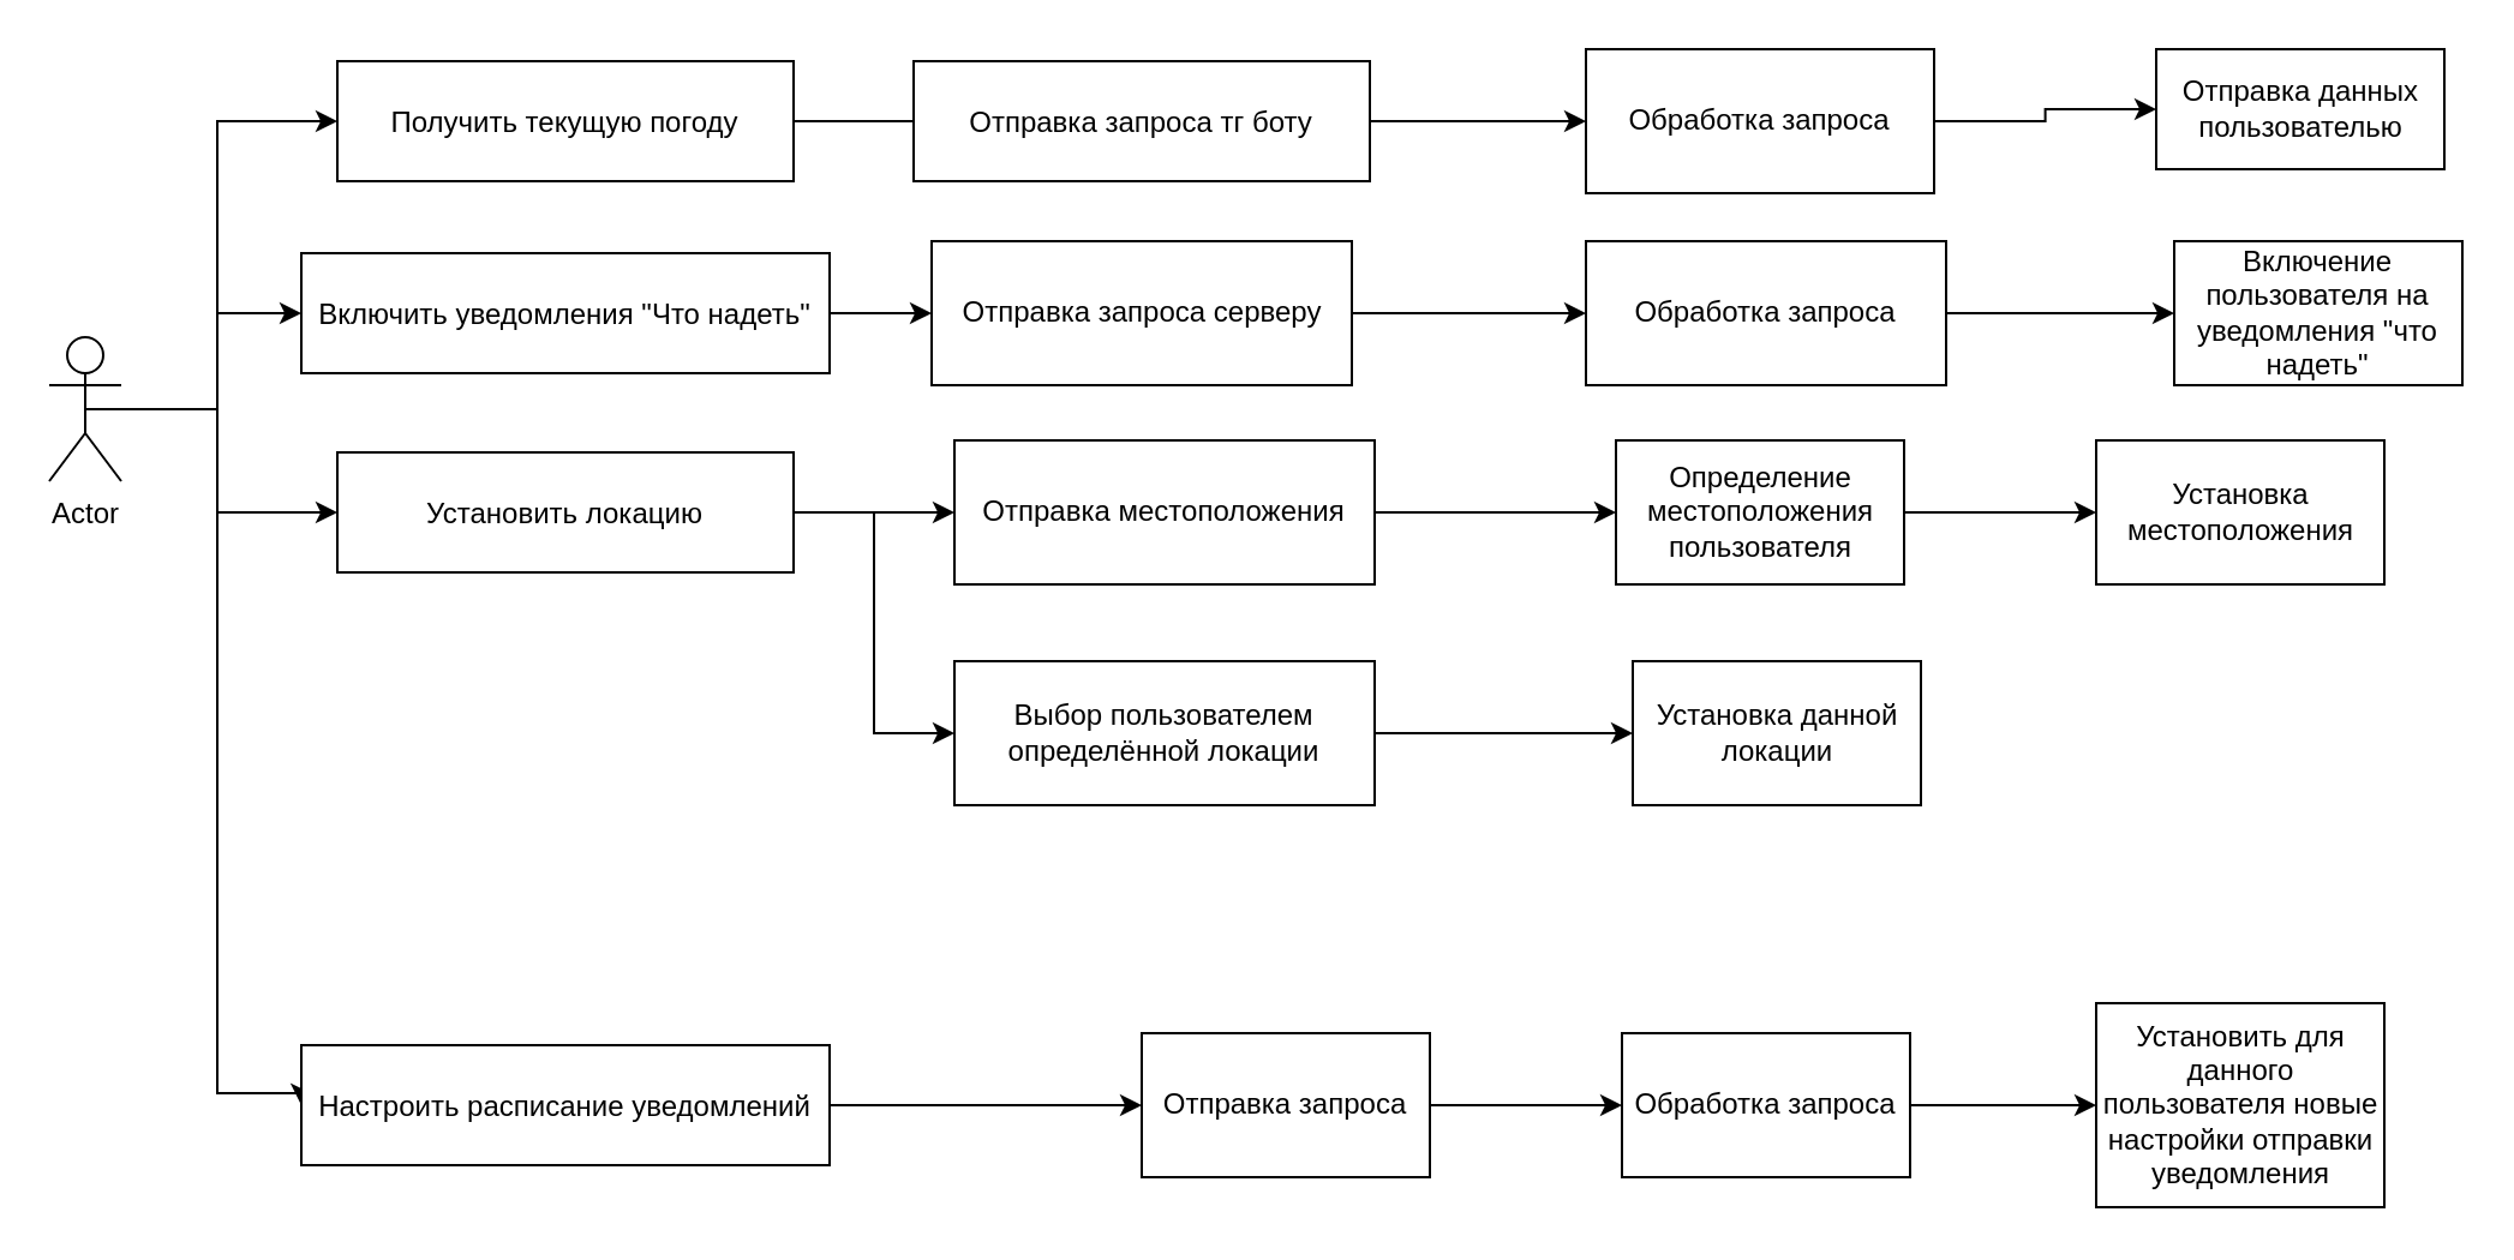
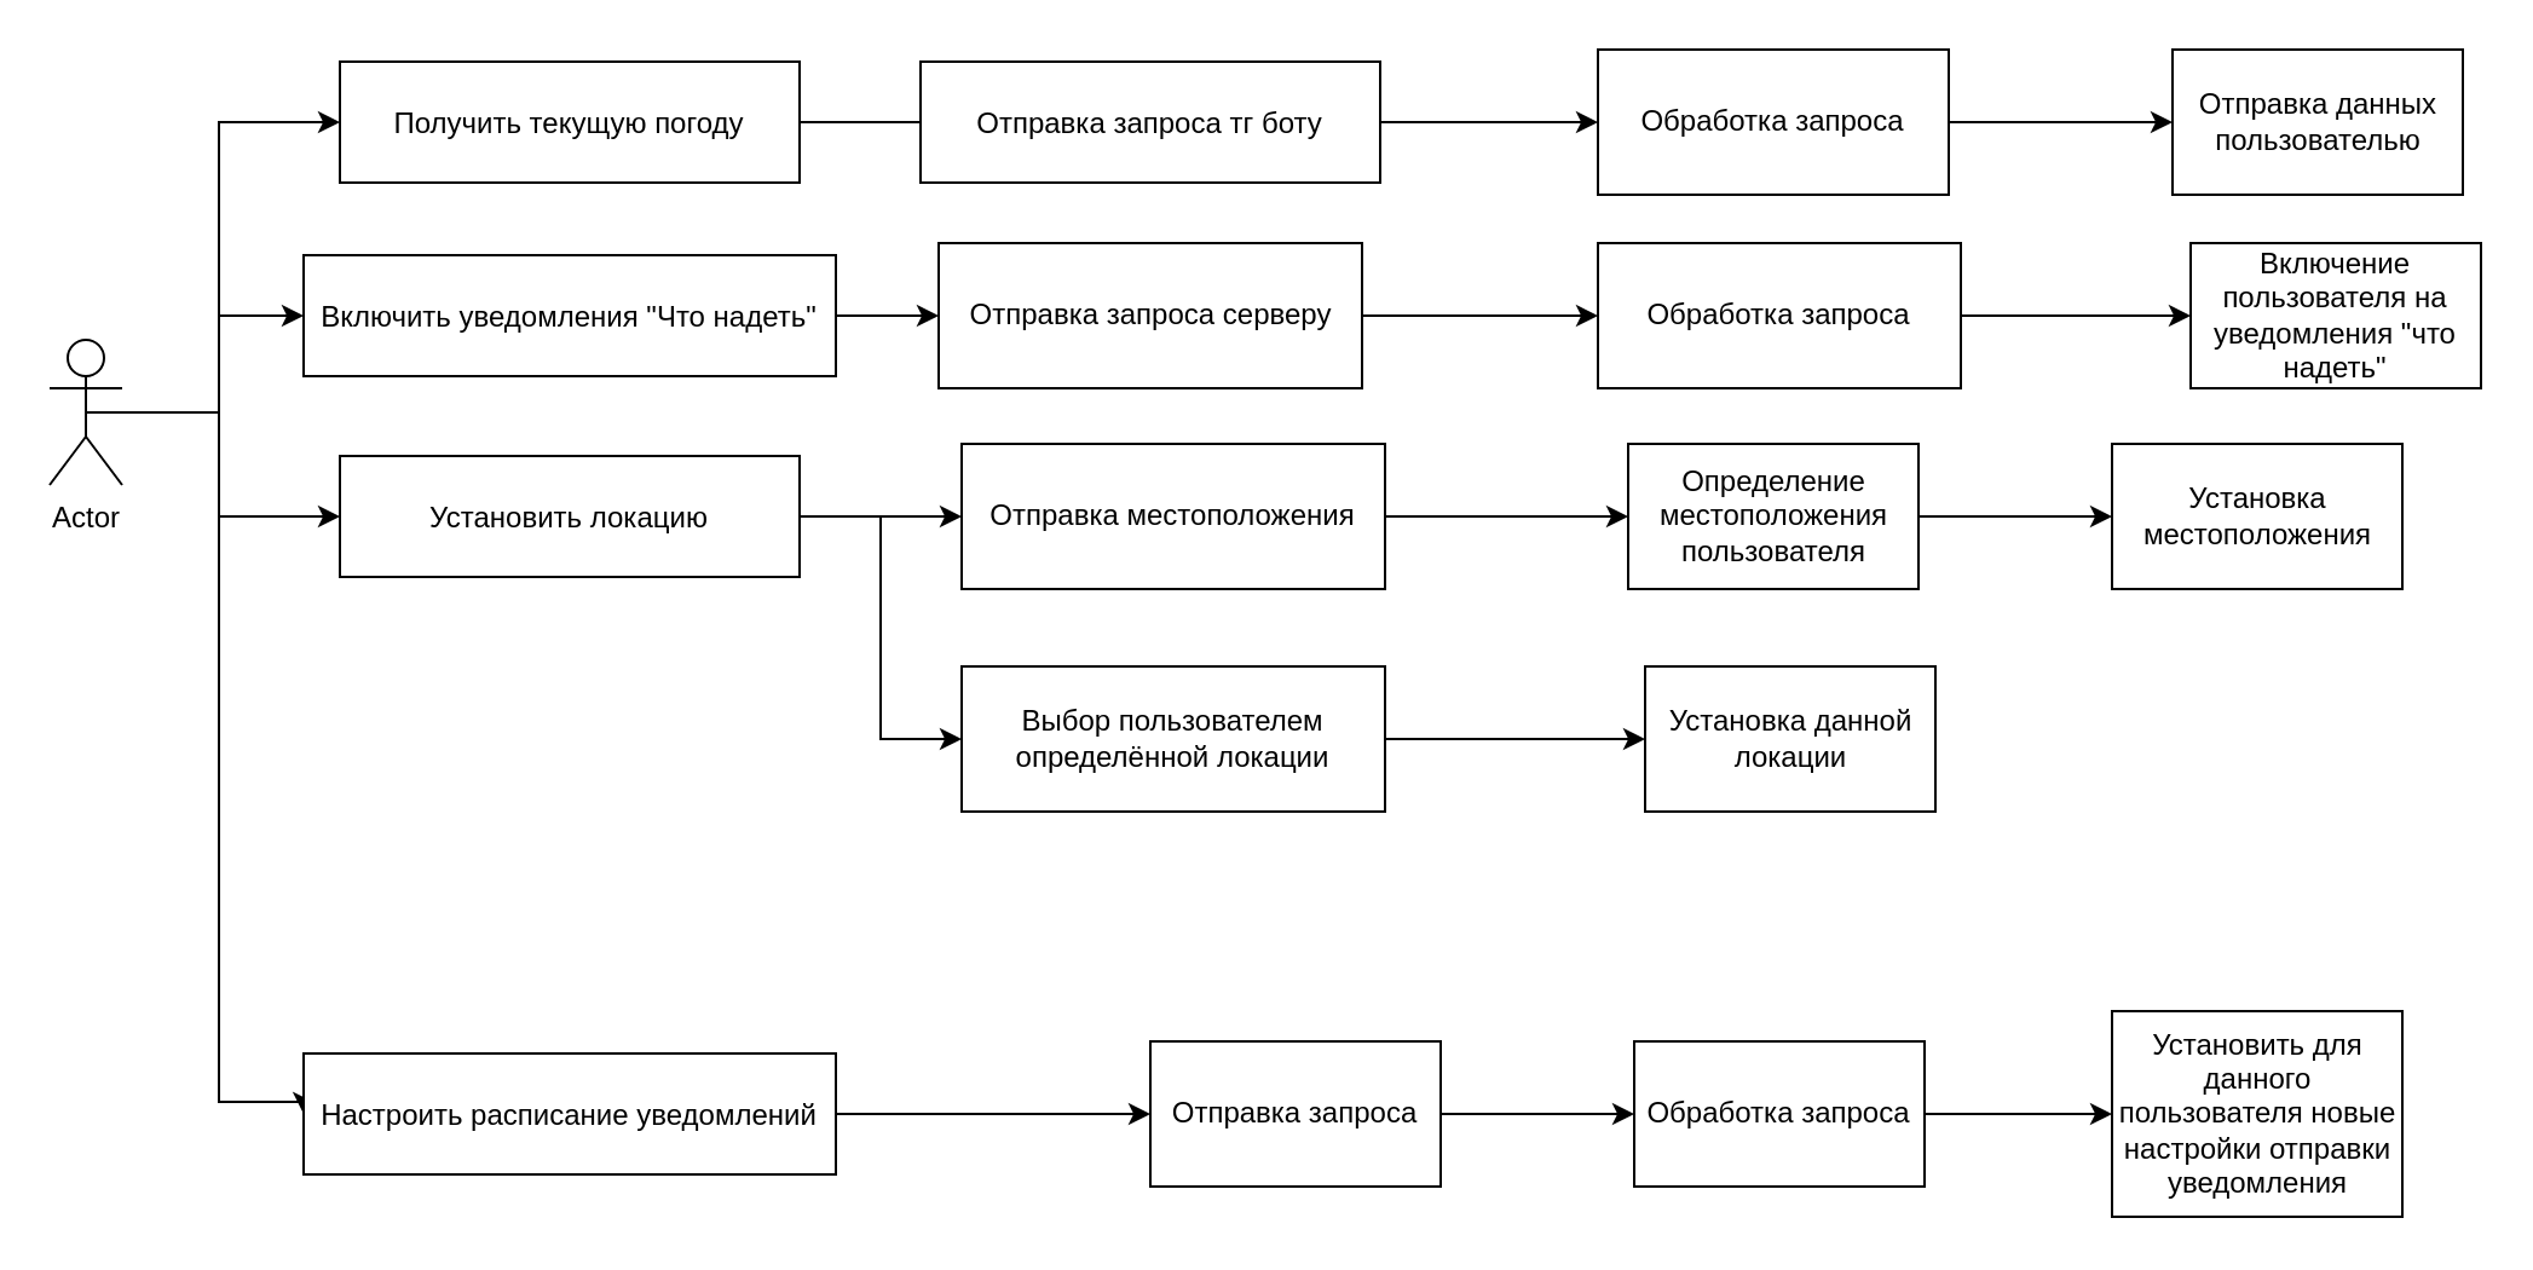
  <mxCell id="0" />
  <mxCell id="1" parent="0" />
  <mxCell id="2" value="" style="endArrow=open;strokeColor=#FF0000;endFill=1;rounded=0" parent="1" edge="1"><mxGeometry relative="1" as="geometry"><mxPoint x="520" y="255" as="sourcePoint" /></mxGeometry></mxCell>
  <mxCell id="3" style="edgeStyle=orthogonalEdgeStyle;rounded=0;orthogonalLoop=1;jettySize=auto;html=1;entryX=0;entryY=0.5;entryDx=0;entryDy=0;" edge="1" parent="1" source="7" target="9"><mxGeometry relative="1" as="geometry"><Array as="points"><mxPoint x="90" y="170" /><mxPoint x="90" y="50" /></Array></mxGeometry></mxCell>
  <mxCell id="4" style="edgeStyle=orthogonalEdgeStyle;rounded=0;orthogonalLoop=1;jettySize=auto;html=1;exitX=0.5;exitY=0.5;exitDx=0;exitDy=0;exitPerimeter=0;" edge="1" parent="1" source="7" target="11"><mxGeometry relative="1" as="geometry"><Array as="points"><mxPoint x="90" y="170" /><mxPoint x="90" y="130" /></Array></mxGeometry></mxCell>
  <mxCell id="5" style="edgeStyle=orthogonalEdgeStyle;rounded=0;orthogonalLoop=1;jettySize=auto;html=1;" edge="1" parent="1" source="7" target="14"><mxGeometry relative="1" as="geometry"><Array as="points"><mxPoint x="90" y="170" /><mxPoint x="90" y="213" /></Array></mxGeometry></mxCell>
  <mxCell id="6" style="edgeStyle=orthogonalEdgeStyle;rounded=0;orthogonalLoop=1;jettySize=auto;html=1;exitX=0.5;exitY=0.5;exitDx=0;exitDy=0;exitPerimeter=0;entryX=0;entryY=0.5;entryDx=0;entryDy=0;" edge="1" parent="1" source="7" target="16"><mxGeometry relative="1" as="geometry"><Array as="points"><mxPoint x="90" y="170" /><mxPoint x="90" y="455" /><mxPoint x="125" y="455" /></Array></mxGeometry></mxCell>
  <mxCell id="7" value="Actor" style="shape=umlActor;verticalLabelPosition=bottom;verticalAlign=top;html=1;outlineConnect=0;" vertex="1" parent="1"><mxGeometry x="20" y="140" width="30" height="60" as="geometry" /></mxCell>
  <mxCell id="8" style="edgeStyle=orthogonalEdgeStyle;rounded=0;orthogonalLoop=1;jettySize=auto;html=1;endArrow=none;" edge="1" parent="1" source="9" target="18"><mxGeometry relative="1" as="geometry" /></mxCell>
  <mxCell id="9" value="Получить текущую погоду" style="" vertex="1" parent="1"><mxGeometry x="140" y="25" width="190" height="50" as="geometry" /></mxCell>
  <mxCell id="10" value="" style="edgeStyle=orthogonalEdgeStyle;rounded=0;orthogonalLoop=1;jettySize=auto;html=1;" edge="1" parent="1" source="11" target="23"><mxGeometry relative="1" as="geometry" /></mxCell>
  <mxCell id="11" value="Включить уведомления &quot;Что надеть&quot;" style="" vertex="1" parent="1"><mxGeometry x="125" y="105" width="220" height="50" as="geometry" /></mxCell>
  <mxCell id="12" value="" style="edgeStyle=orthogonalEdgeStyle;rounded=0;orthogonalLoop=1;jettySize=auto;html=1;" edge="1" parent="1" source="14" target="28"><mxGeometry relative="1" as="geometry" /></mxCell>
  <mxCell id="13" style="edgeStyle=orthogonalEdgeStyle;rounded=0;orthogonalLoop=1;jettySize=auto;html=1;entryX=0;entryY=0.5;entryDx=0;entryDy=0;" edge="1" parent="1" source="14" target="32"><mxGeometry relative="1" as="geometry" /></mxCell>
  <mxCell id="14" value="Установить локацию" style="" vertex="1" parent="1"><mxGeometry x="140" y="188" width="190" height="50" as="geometry" /></mxCell>
  <mxCell id="15" value="" style="edgeStyle=orthogonalEdgeStyle;rounded=0;orthogonalLoop=1;jettySize=auto;html=1;" edge="1" parent="1" source="16" target="36"><mxGeometry relative="1" as="geometry" /></mxCell>
  <mxCell id="16" value="Настроить расписание уведомлений" style="" vertex="1" parent="1"><mxGeometry x="125" y="435" width="220" height="50" as="geometry" /></mxCell>
  <mxCell id="17" value="" style="edgeStyle=orthogonalEdgeStyle;rounded=0;orthogonalLoop=1;jettySize=auto;html=1;" edge="1" parent="1" source="18" target="20"><mxGeometry relative="1" as="geometry" /></mxCell>
  <mxCell id="18" value="Отправка запроса тг боту" style="" vertex="1" parent="1"><mxGeometry x="380" y="25" width="190" height="50" as="geometry" /></mxCell>
  <mxCell id="19" value="" style="edgeStyle=orthogonalEdgeStyle;rounded=0;orthogonalLoop=1;jettySize=auto;html=1;" edge="1" parent="1" source="20" target="21"><mxGeometry relative="1" as="geometry" /></mxCell>
  <mxCell id="20" value="Обработка запроса" style="whiteSpace=wrap;html=1;" vertex="1" parent="1"><mxGeometry x="660" y="20" width="145" height="60" as="geometry" /></mxCell>
- <mxCell id="21" value="Отправка данных пользователью" style="whiteSpace=wrap;html=1;" vertex="1" parent="1"><mxGeometry x="897.5" y="20" width="120" height="50" as="geometry" /></mxCell>
+ <mxCell id="21" value="Отправка данных пользователью" style="whiteSpace=wrap;html=1;" vertex="1" parent="1"><mxGeometry x="897.5" y="20" width="120" height="60" as="geometry" /></mxCell>
  <mxCell id="22" value="" style="edgeStyle=orthogonalEdgeStyle;rounded=0;orthogonalLoop=1;jettySize=auto;html=1;" edge="1" parent="1" source="23" target="25"><mxGeometry relative="1" as="geometry" /></mxCell>
  <mxCell id="23" value="Отправка запроса серверу" style="whiteSpace=wrap;html=1;" vertex="1" parent="1"><mxGeometry x="387.5" y="100" width="175" height="60" as="geometry" /></mxCell>
  <mxCell id="24" value="" style="edgeStyle=orthogonalEdgeStyle;rounded=0;orthogonalLoop=1;jettySize=auto;html=1;" edge="1" parent="1" source="25" target="26"><mxGeometry relative="1" as="geometry" /></mxCell>
  <mxCell id="25" value="Обработка запроса" style="whiteSpace=wrap;html=1;" vertex="1" parent="1"><mxGeometry x="660" y="100" width="150" height="60" as="geometry" /></mxCell>
  <mxCell id="26" value="Включение пользователя на уведомления &quot;что надеть&quot;" style="whiteSpace=wrap;html=1;" vertex="1" parent="1"><mxGeometry x="905" y="100" width="120" height="60" as="geometry" /></mxCell>
  <mxCell id="27" value="" style="edgeStyle=orthogonalEdgeStyle;rounded=0;orthogonalLoop=1;jettySize=auto;html=1;" edge="1" parent="1" source="28" target="30"><mxGeometry relative="1" as="geometry" /></mxCell>
  <mxCell id="28" value="Отправка местоположения" style="whiteSpace=wrap;html=1;" vertex="1" parent="1"><mxGeometry x="397" y="183" width="175" height="60" as="geometry" /></mxCell>
  <mxCell id="29" value="" style="edgeStyle=orthogonalEdgeStyle;rounded=0;orthogonalLoop=1;jettySize=auto;html=1;" edge="1" parent="1" source="30" target="33"><mxGeometry relative="1" as="geometry" /></mxCell>
  <mxCell id="30" value="Определение местоположения пользователя" style="whiteSpace=wrap;html=1;" vertex="1" parent="1"><mxGeometry x="672.5" y="183" width="120" height="60" as="geometry" /></mxCell>
  <mxCell id="31" value="" style="edgeStyle=orthogonalEdgeStyle;rounded=0;orthogonalLoop=1;jettySize=auto;html=1;" edge="1" parent="1" source="32" target="34"><mxGeometry relative="1" as="geometry" /></mxCell>
  <mxCell id="32" value="Выбор пользователем определённой локации" style="whiteSpace=wrap;html=1;" vertex="1" parent="1"><mxGeometry x="397" y="275" width="175" height="60" as="geometry" /></mxCell>
  <mxCell id="33" value="Установка местоположения" style="whiteSpace=wrap;html=1;" vertex="1" parent="1"><mxGeometry x="872.5" y="183" width="120" height="60" as="geometry" /></mxCell>
  <mxCell id="34" value="Установка данной локации" style="whiteSpace=wrap;html=1;" vertex="1" parent="1"><mxGeometry x="679.5" y="275" width="120" height="60" as="geometry" /></mxCell>
  <mxCell id="35" value="" style="edgeStyle=orthogonalEdgeStyle;rounded=0;orthogonalLoop=1;jettySize=auto;html=1;" edge="1" parent="1" source="36" target="38"><mxGeometry relative="1" as="geometry" /></mxCell>
  <mxCell id="36" value="Отправка запроса" style="whiteSpace=wrap;html=1;" vertex="1" parent="1"><mxGeometry x="475" y="430" width="120" height="60" as="geometry" /></mxCell>
  <mxCell id="37" value="" style="edgeStyle=orthogonalEdgeStyle;rounded=0;orthogonalLoop=1;jettySize=auto;html=1;" edge="1" parent="1" source="38" target="39"><mxGeometry relative="1" as="geometry" /></mxCell>
  <mxCell id="38" value="Обработка запроса" style="whiteSpace=wrap;html=1;" vertex="1" parent="1"><mxGeometry x="675" y="430" width="120" height="60" as="geometry" /></mxCell>
  <mxCell id="39" value="Установить для данного пользователя новые настройки отправки уведомления" style="whiteSpace=wrap;html=1;" vertex="1" parent="1"><mxGeometry x="872.5" y="417.5" width="120" height="85" as="geometry" /></mxCell>
